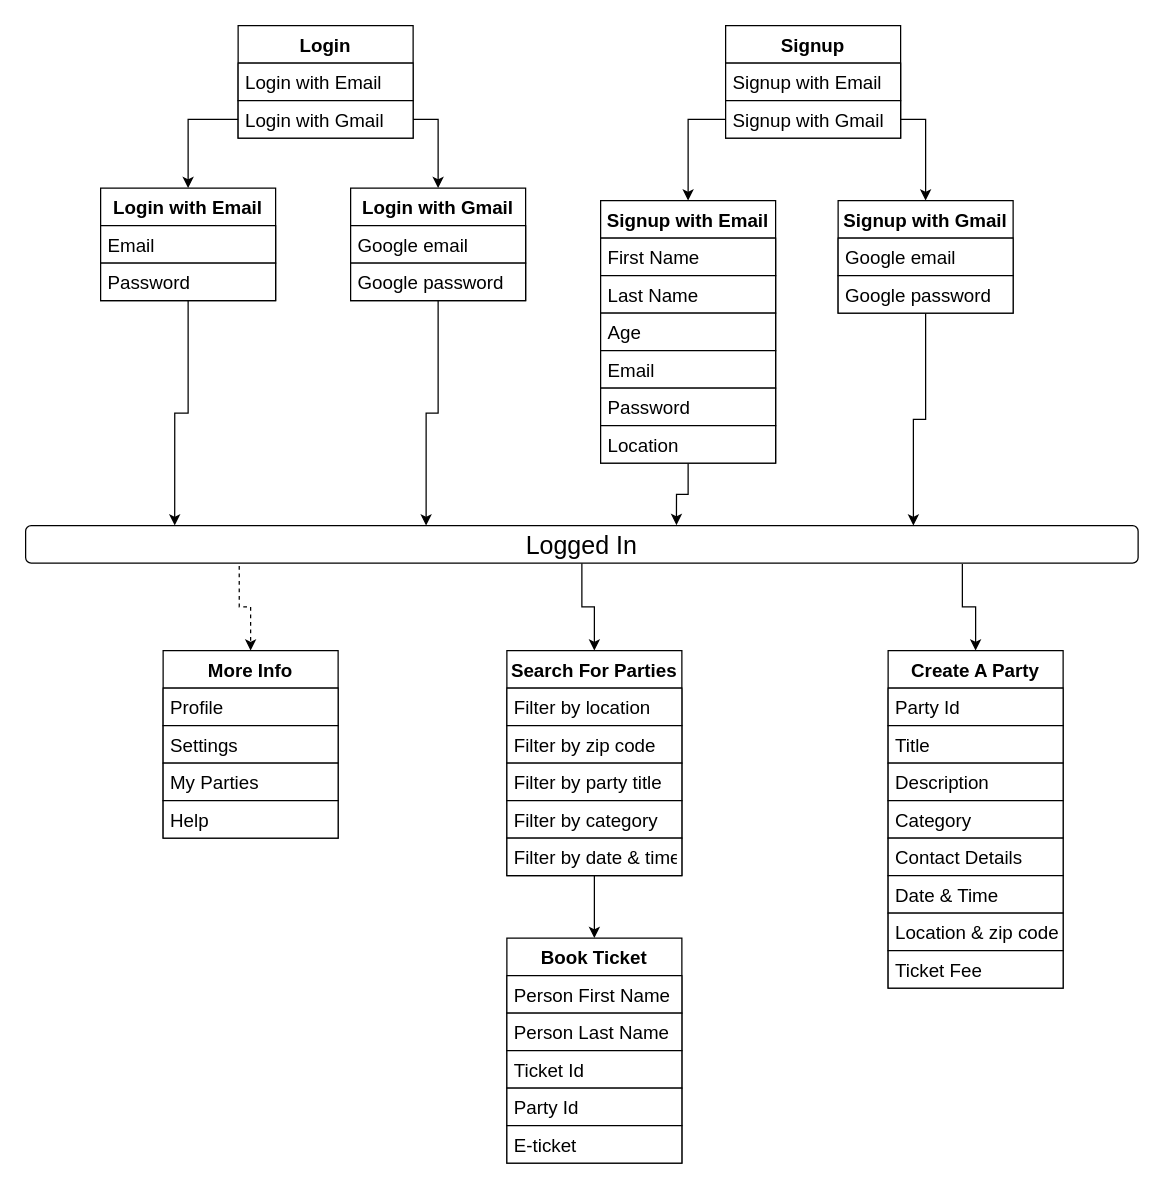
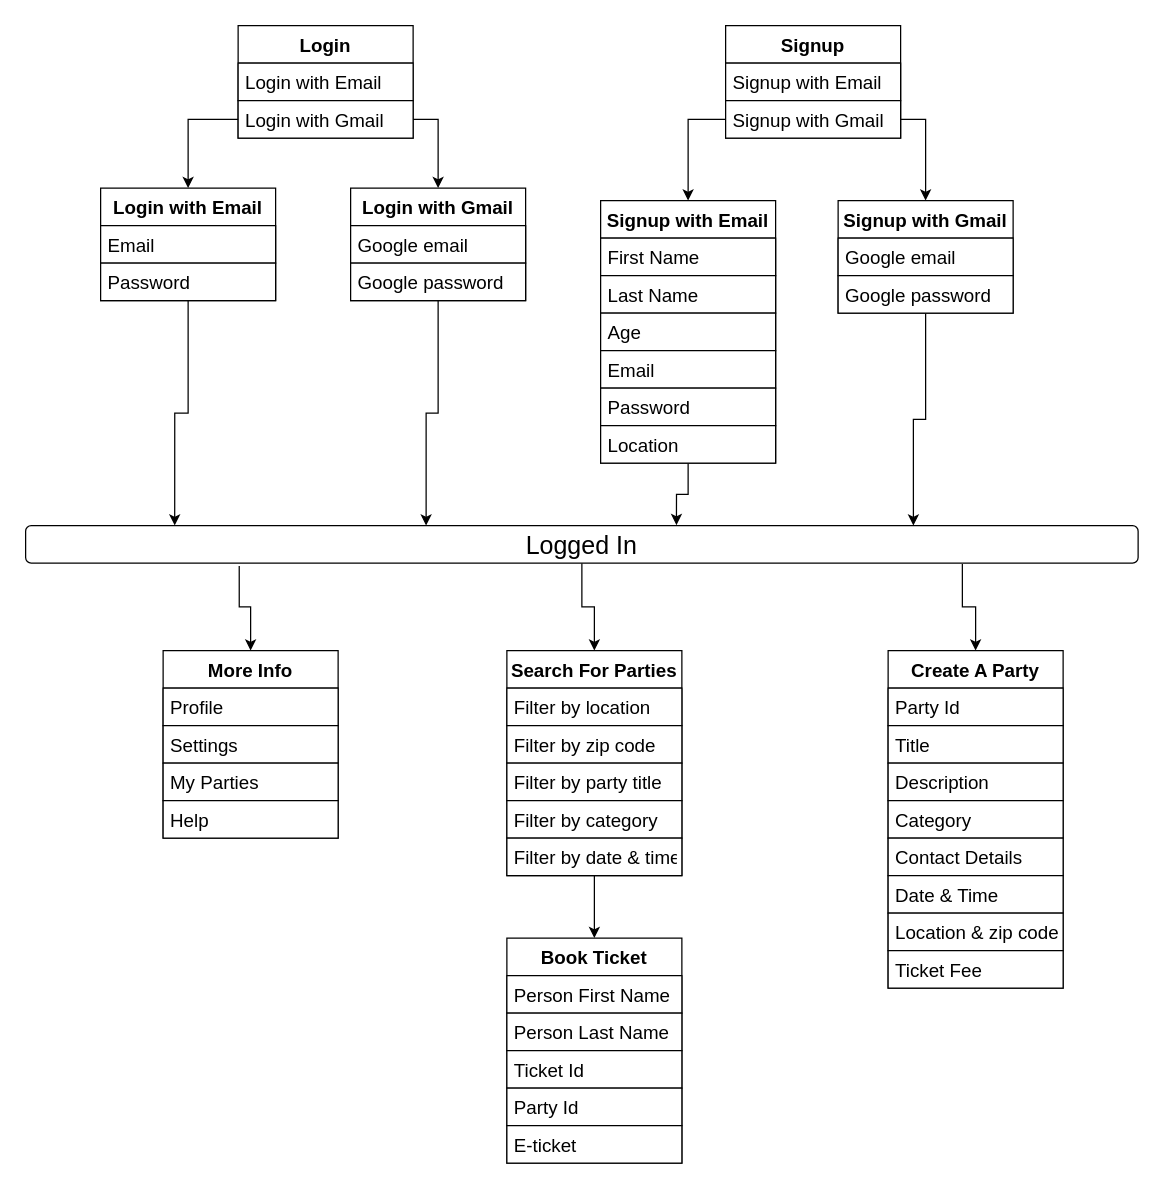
  <mxCell id="0" />
  <mxCell id="1" parent="0" />
  <mxCell id="2" value="Login" style="swimlane;fontStyle=1;childLayout=stackLayout;horizontal=1;startSize=30;horizontalStack=0;resizeParent=1;resizeParentMax=0;resizeLast=0;collapsible=1;marginBottom=0;fontSize=15;fontColor=default;fillColor=default;strokeColor=default;" vertex="1" parent="1"><mxGeometry x="190" y="20" width="140" height="90" as="geometry" /></mxCell>
  <mxCell id="3" value="Login with Email" style="text;strokeColor=default;fillColor=default;align=left;verticalAlign=middle;spacingLeft=4;spacingRight=4;overflow=hidden;points=[[0,0.5],[1,0.5]];portConstraint=eastwest;rotatable=0;fontSize=15;fontColor=default;" vertex="1" parent="2"><mxGeometry y="30" width="140" height="30" as="geometry" /></mxCell>
  <mxCell id="4" value="Login with Gmail" style="text;strokeColor=default;fillColor=default;align=left;verticalAlign=middle;spacingLeft=4;spacingRight=4;overflow=hidden;points=[[0,0.5],[1,0.5]];portConstraint=eastwest;rotatable=0;fontSize=15;fontColor=default;" vertex="1" parent="2"><mxGeometry y="60" width="140" height="30" as="geometry" /></mxCell>
  <mxCell id="5" value="Signup" style="swimlane;fontStyle=1;childLayout=stackLayout;horizontal=1;startSize=30;horizontalStack=0;resizeParent=1;resizeParentMax=0;resizeLast=0;collapsible=1;marginBottom=0;fontSize=15;fontColor=default;fillColor=default;strokeColor=default;" vertex="1" parent="1"><mxGeometry x="580" y="20" width="140" height="90" as="geometry" /></mxCell>
  <mxCell id="6" value="Signup with Email" style="text;strokeColor=default;fillColor=default;align=left;verticalAlign=middle;spacingLeft=4;spacingRight=4;overflow=hidden;points=[[0,0.5],[1,0.5]];portConstraint=eastwest;rotatable=0;fontSize=15;fontColor=default;" vertex="1" parent="5"><mxGeometry y="30" width="140" height="30" as="geometry" /></mxCell>
  <mxCell id="7" value="Signup with Gmail" style="text;strokeColor=default;fillColor=default;align=left;verticalAlign=middle;spacingLeft=4;spacingRight=4;overflow=hidden;points=[[0,0.5],[1,0.5]];portConstraint=eastwest;rotatable=0;fontSize=15;fontColor=default;" vertex="1" parent="5"><mxGeometry y="60" width="140" height="30" as="geometry" /></mxCell>
  <mxCell id="8" style="edgeStyle=orthogonalEdgeStyle;rounded=0;orthogonalLoop=1;jettySize=auto;html=1;exitX=0.5;exitY=1;exitDx=0;exitDy=0;entryX=0.134;entryY=-0.004;entryDx=0;entryDy=0;entryPerimeter=0;labelBackgroundColor=default;fontSize=20;fontColor=default;strokeColor=default;fillColor=default;" edge="1" parent="1" source="9" target="56"><mxGeometry relative="1" as="geometry" /></mxCell>
  <mxCell id="9" value="Login with Email" style="swimlane;fontStyle=1;childLayout=stackLayout;horizontal=1;startSize=30;horizontalStack=0;resizeParent=1;resizeParentMax=0;resizeLast=0;collapsible=1;marginBottom=0;fontSize=15;fontColor=default;fillColor=default;strokeColor=default;" vertex="1" parent="1"><mxGeometry x="80" y="150" width="140" height="90" as="geometry" /></mxCell>
  <mxCell id="10" value="Email" style="text;strokeColor=default;fillColor=default;align=left;verticalAlign=middle;spacingLeft=4;spacingRight=4;overflow=hidden;points=[[0,0.5],[1,0.5]];portConstraint=eastwest;rotatable=0;fontSize=15;fontColor=default;" vertex="1" parent="9"><mxGeometry y="30" width="140" height="30" as="geometry" /></mxCell>
  <mxCell id="11" value="Password" style="text;strokeColor=default;fillColor=default;align=left;verticalAlign=middle;spacingLeft=4;spacingRight=4;overflow=hidden;points=[[0,0.5],[1,0.5]];portConstraint=eastwest;rotatable=0;fontSize=15;fontColor=default;" vertex="1" parent="9"><mxGeometry y="60" width="140" height="30" as="geometry" /></mxCell>
  <mxCell id="12" style="edgeStyle=orthogonalEdgeStyle;rounded=0;orthogonalLoop=1;jettySize=auto;html=1;exitX=0.5;exitY=1;exitDx=0;exitDy=0;entryX=0.36;entryY=0;entryDx=0;entryDy=0;entryPerimeter=0;labelBackgroundColor=default;fontSize=20;fontColor=default;strokeColor=default;fillColor=default;" edge="1" parent="1" source="13" target="56"><mxGeometry relative="1" as="geometry" /></mxCell>
  <mxCell id="13" value="Login with Gmail" style="swimlane;fontStyle=1;childLayout=stackLayout;horizontal=1;startSize=30;horizontalStack=0;resizeParent=1;resizeParentMax=0;resizeLast=0;collapsible=1;marginBottom=0;fontSize=15;fontColor=default;fillColor=default;strokeColor=default;" vertex="1" parent="1"><mxGeometry x="280" y="150" width="140" height="90" as="geometry" /></mxCell>
  <mxCell id="14" value="Google email" style="text;strokeColor=default;fillColor=default;align=left;verticalAlign=middle;spacingLeft=4;spacingRight=4;overflow=hidden;points=[[0,0.5],[1,0.5]];portConstraint=eastwest;rotatable=0;fontSize=15;fontColor=default;" vertex="1" parent="13"><mxGeometry y="30" width="140" height="30" as="geometry" /></mxCell>
  <mxCell id="15" value="Google password" style="text;strokeColor=default;fillColor=default;align=left;verticalAlign=middle;spacingLeft=4;spacingRight=4;overflow=hidden;points=[[0,0.5],[1,0.5]];portConstraint=eastwest;rotatable=0;fontSize=15;fontColor=default;" vertex="1" parent="13"><mxGeometry y="60" width="140" height="30" as="geometry" /></mxCell>
  <mxCell id="16" style="edgeStyle=orthogonalEdgeStyle;rounded=0;orthogonalLoop=1;jettySize=auto;html=1;exitX=0;exitY=0.5;exitDx=0;exitDy=0;entryX=0.5;entryY=0;entryDx=0;entryDy=0;labelBackgroundColor=default;fontSize=15;fontColor=default;strokeColor=default;fillColor=default;" edge="1" parent="1" source="4" target="9"><mxGeometry relative="1" as="geometry" /></mxCell>
  <mxCell id="17" style="edgeStyle=orthogonalEdgeStyle;rounded=0;orthogonalLoop=1;jettySize=auto;html=1;exitX=1;exitY=0.5;exitDx=0;exitDy=0;entryX=0.5;entryY=0;entryDx=0;entryDy=0;labelBackgroundColor=default;fontSize=15;fontColor=default;strokeColor=default;fillColor=default;" edge="1" parent="1" source="4" target="13"><mxGeometry relative="1" as="geometry" /></mxCell>
  <mxCell id="18" style="edgeStyle=orthogonalEdgeStyle;rounded=0;orthogonalLoop=1;jettySize=auto;html=1;exitX=0;exitY=0.5;exitDx=0;exitDy=0;labelBackgroundColor=default;fontSize=15;fontColor=default;strokeColor=default;entryX=0.5;entryY=0;entryDx=0;entryDy=0;fillColor=default;" edge="1" parent="1" source="7" target="21"><mxGeometry relative="1" as="geometry"><mxPoint x="550" y="160" as="targetPoint" /></mxGeometry></mxCell>
  <mxCell id="19" style="edgeStyle=orthogonalEdgeStyle;rounded=0;orthogonalLoop=1;jettySize=auto;html=1;exitX=1;exitY=0.5;exitDx=0;exitDy=0;entryX=0.5;entryY=0;entryDx=0;entryDy=0;labelBackgroundColor=default;fontSize=15;fontColor=default;strokeColor=default;fillColor=default;" edge="1" parent="1" source="7" target="29"><mxGeometry relative="1" as="geometry"><mxPoint x="750" y="160" as="targetPoint" /></mxGeometry></mxCell>
  <mxCell id="20" style="edgeStyle=orthogonalEdgeStyle;rounded=0;orthogonalLoop=1;jettySize=auto;html=1;exitX=0.5;exitY=1;exitDx=0;exitDy=0;entryX=0.585;entryY=-0.013;entryDx=0;entryDy=0;entryPerimeter=0;labelBackgroundColor=default;fontSize=20;fontColor=default;strokeColor=default;fillColor=default;" edge="1" parent="1" source="21" target="56"><mxGeometry relative="1" as="geometry" /></mxCell>
  <mxCell id="21" value="Signup with Email" style="swimlane;fontStyle=1;childLayout=stackLayout;horizontal=1;startSize=30;horizontalStack=0;resizeParent=1;resizeParentMax=0;resizeLast=0;collapsible=1;marginBottom=0;fontSize=15;fontColor=default;fillColor=default;strokeColor=default;" vertex="1" parent="1"><mxGeometry x="480" y="160" width="140" height="210" as="geometry" /></mxCell>
  <mxCell id="22" value="First Name" style="text;strokeColor=default;fillColor=default;align=left;verticalAlign=middle;spacingLeft=4;spacingRight=4;overflow=hidden;points=[[0,0.5],[1,0.5]];portConstraint=eastwest;rotatable=0;fontSize=15;fontColor=default;" vertex="1" parent="21"><mxGeometry y="30" width="140" height="30" as="geometry" /></mxCell>
  <mxCell id="23" value="Last Name" style="text;strokeColor=default;fillColor=default;align=left;verticalAlign=middle;spacingLeft=4;spacingRight=4;overflow=hidden;points=[[0,0.5],[1,0.5]];portConstraint=eastwest;rotatable=0;fontSize=15;fontColor=default;" vertex="1" parent="21"><mxGeometry y="60" width="140" height="30" as="geometry" /></mxCell>
  <mxCell id="24" value="Age" style="text;strokeColor=default;fillColor=default;align=left;verticalAlign=middle;spacingLeft=4;spacingRight=4;overflow=hidden;points=[[0,0.5],[1,0.5]];portConstraint=eastwest;rotatable=0;fontSize=15;fontColor=default;" vertex="1" parent="21"><mxGeometry y="90" width="140" height="30" as="geometry" /></mxCell>
  <mxCell id="25" value="Email" style="text;strokeColor=default;fillColor=default;align=left;verticalAlign=middle;spacingLeft=4;spacingRight=4;overflow=hidden;points=[[0,0.5],[1,0.5]];portConstraint=eastwest;rotatable=0;fontSize=15;fontColor=default;" vertex="1" parent="21"><mxGeometry y="120" width="140" height="30" as="geometry" /></mxCell>
  <mxCell id="26" value="Password" style="text;strokeColor=default;fillColor=default;align=left;verticalAlign=middle;spacingLeft=4;spacingRight=4;overflow=hidden;points=[[0,0.5],[1,0.5]];portConstraint=eastwest;rotatable=0;fontSize=15;fontColor=default;" vertex="1" parent="21"><mxGeometry y="150" width="140" height="30" as="geometry" /></mxCell>
  <mxCell id="27" value="Location" style="text;strokeColor=default;fillColor=default;align=left;verticalAlign=middle;spacingLeft=4;spacingRight=4;overflow=hidden;points=[[0,0.5],[1,0.5]];portConstraint=eastwest;rotatable=0;fontSize=15;fontColor=default;" vertex="1" parent="21"><mxGeometry y="180" width="140" height="30" as="geometry" /></mxCell>
  <mxCell id="28" style="edgeStyle=orthogonalEdgeStyle;rounded=0;orthogonalLoop=1;jettySize=auto;html=1;exitX=0.5;exitY=1;exitDx=0;exitDy=0;entryX=0.798;entryY=0;entryDx=0;entryDy=0;entryPerimeter=0;labelBackgroundColor=default;fontSize=20;fontColor=default;strokeColor=default;fillColor=default;" edge="1" parent="1" source="29" target="56"><mxGeometry relative="1" as="geometry" /></mxCell>
  <mxCell id="29" value="Signup with Gmail" style="swimlane;fontStyle=1;childLayout=stackLayout;horizontal=1;startSize=30;horizontalStack=0;resizeParent=1;resizeParentMax=0;resizeLast=0;collapsible=1;marginBottom=0;fontSize=15;fontColor=default;fillColor=default;strokeColor=default;" vertex="1" parent="1"><mxGeometry x="670" y="160" width="140" height="90" as="geometry" /></mxCell>
  <mxCell id="30" value="Google email" style="text;strokeColor=default;fillColor=default;align=left;verticalAlign=middle;spacingLeft=4;spacingRight=4;overflow=hidden;points=[[0,0.5],[1,0.5]];portConstraint=eastwest;rotatable=0;fontSize=15;fontColor=default;" vertex="1" parent="29"><mxGeometry y="30" width="140" height="30" as="geometry" /></mxCell>
  <mxCell id="31" value="Google password" style="text;strokeColor=default;fillColor=default;align=left;verticalAlign=middle;spacingLeft=4;spacingRight=4;overflow=hidden;points=[[0,0.5],[1,0.5]];portConstraint=eastwest;rotatable=0;fontSize=15;fontColor=default;" vertex="1" parent="29"><mxGeometry y="60" width="140" height="30" as="geometry" /></mxCell>
  <mxCell id="32" style="edgeStyle=orthogonalEdgeStyle;rounded=0;orthogonalLoop=1;jettySize=auto;html=1;entryX=0.5;entryY=0;entryDx=0;entryDy=0;labelBackgroundColor=default;fontSize=20;fontColor=default;strokeColor=default;fillColor=default;" edge="1" parent="1" source="33" target="57"><mxGeometry relative="1" as="geometry" /></mxCell>
  <mxCell id="33" value="Search For Parties" style="swimlane;fontStyle=1;childLayout=stackLayout;horizontal=1;startSize=30;horizontalStack=0;resizeParent=1;resizeParentMax=0;resizeLast=0;collapsible=1;marginBottom=0;fontSize=15;fontColor=default;fillColor=default;strokeColor=default;" vertex="1" parent="1"><mxGeometry x="405" y="520" width="140" height="180" as="geometry" /></mxCell>
  <mxCell id="34" value="Filter by location" style="text;strokeColor=default;fillColor=default;align=left;verticalAlign=middle;spacingLeft=4;spacingRight=4;overflow=hidden;points=[[0,0.5],[1,0.5]];portConstraint=eastwest;rotatable=0;fontSize=15;fontColor=default;" vertex="1" parent="33"><mxGeometry y="30" width="140" height="30" as="geometry" /></mxCell>
  <mxCell id="35" value="Filter by zip code" style="text;strokeColor=default;fillColor=default;align=left;verticalAlign=middle;spacingLeft=4;spacingRight=4;overflow=hidden;points=[[0,0.5],[1,0.5]];portConstraint=eastwest;rotatable=0;fontSize=15;fontColor=default;" vertex="1" parent="33"><mxGeometry y="60" width="140" height="30" as="geometry" /></mxCell>
  <mxCell id="36" value="Filter by party title" style="text;strokeColor=default;fillColor=default;align=left;verticalAlign=middle;spacingLeft=4;spacingRight=4;overflow=hidden;points=[[0,0.5],[1,0.5]];portConstraint=eastwest;rotatable=0;fontSize=15;fontColor=default;" vertex="1" parent="33"><mxGeometry y="90" width="140" height="30" as="geometry" /></mxCell>
  <mxCell id="37" value="Filter by category" style="text;strokeColor=default;fillColor=default;align=left;verticalAlign=middle;spacingLeft=4;spacingRight=4;overflow=hidden;points=[[0,0.5],[1,0.5]];portConstraint=eastwest;rotatable=0;fontSize=15;fontColor=default;" vertex="1" parent="33"><mxGeometry y="120" width="140" height="30" as="geometry" /></mxCell>
  <mxCell id="38" value="Filter by date &amp; time" style="text;strokeColor=default;fillColor=default;align=left;verticalAlign=middle;spacingLeft=4;spacingRight=4;overflow=hidden;points=[[0,0.5],[1,0.5]];portConstraint=eastwest;rotatable=0;fontSize=15;fontColor=default;" vertex="1" parent="33"><mxGeometry y="150" width="140" height="30" as="geometry" /></mxCell>
  <mxCell id="39" value="Create A Party" style="swimlane;fontStyle=1;childLayout=stackLayout;horizontal=1;startSize=30;horizontalStack=0;resizeParent=1;resizeParentMax=0;resizeLast=0;collapsible=1;marginBottom=0;fontSize=15;fontColor=default;fillColor=default;strokeColor=default;" vertex="1" parent="1"><mxGeometry x="710" y="520" width="140" height="270" as="geometry" /></mxCell>
  <mxCell id="40" value="Party Id" style="text;strokeColor=default;fillColor=default;align=left;verticalAlign=middle;spacingLeft=4;spacingRight=4;overflow=hidden;points=[[0,0.5],[1,0.5]];portConstraint=eastwest;rotatable=0;fontSize=15;fontColor=default;" vertex="1" parent="39"><mxGeometry y="30" width="140" height="30" as="geometry" /></mxCell>
  <mxCell id="41" value="Title" style="text;strokeColor=default;fillColor=default;align=left;verticalAlign=middle;spacingLeft=4;spacingRight=4;overflow=hidden;points=[[0,0.5],[1,0.5]];portConstraint=eastwest;rotatable=0;fontSize=15;fontColor=default;" vertex="1" parent="39"><mxGeometry y="60" width="140" height="30" as="geometry" /></mxCell>
  <mxCell id="42" value="Description" style="text;strokeColor=default;fillColor=default;align=left;verticalAlign=middle;spacingLeft=4;spacingRight=4;overflow=hidden;points=[[0,0.5],[1,0.5]];portConstraint=eastwest;rotatable=0;fontSize=15;fontColor=default;" vertex="1" parent="39"><mxGeometry y="90" width="140" height="30" as="geometry" /></mxCell>
  <mxCell id="43" value="Category" style="text;strokeColor=default;fillColor=default;align=left;verticalAlign=middle;spacingLeft=4;spacingRight=4;overflow=hidden;points=[[0,0.5],[1,0.5]];portConstraint=eastwest;rotatable=0;fontSize=15;fontColor=default;" vertex="1" parent="39"><mxGeometry y="120" width="140" height="30" as="geometry" /></mxCell>
  <mxCell id="44" value="Contact Details" style="text;strokeColor=default;fillColor=default;align=left;verticalAlign=middle;spacingLeft=4;spacingRight=4;overflow=hidden;points=[[0,0.5],[1,0.5]];portConstraint=eastwest;rotatable=0;fontSize=15;fontColor=default;" vertex="1" parent="39"><mxGeometry y="150" width="140" height="30" as="geometry" /></mxCell>
  <mxCell id="45" value="Date &amp; Time" style="text;strokeColor=default;fillColor=default;align=left;verticalAlign=middle;spacingLeft=4;spacingRight=4;overflow=hidden;points=[[0,0.5],[1,0.5]];portConstraint=eastwest;rotatable=0;fontSize=15;fontColor=default;" vertex="1" parent="39"><mxGeometry y="180" width="140" height="30" as="geometry" /></mxCell>
  <mxCell id="46" value="Location &amp; zip code" style="text;strokeColor=default;fillColor=default;align=left;verticalAlign=middle;spacingLeft=4;spacingRight=4;overflow=hidden;points=[[0,0.5],[1,0.5]];portConstraint=eastwest;rotatable=0;fontSize=15;fontColor=default;" vertex="1" parent="39"><mxGeometry y="210" width="140" height="30" as="geometry" /></mxCell>
  <mxCell id="47" value="Ticket Fee" style="text;strokeColor=default;fillColor=default;align=left;verticalAlign=middle;spacingLeft=4;spacingRight=4;overflow=hidden;points=[[0,0.5],[1,0.5]];portConstraint=eastwest;rotatable=0;fontSize=15;fontColor=default;" vertex="1" parent="39"><mxGeometry y="240" width="140" height="30" as="geometry" /></mxCell>
  <mxCell id="48" value="More Info" style="swimlane;fontStyle=1;childLayout=stackLayout;horizontal=1;startSize=30;horizontalStack=0;resizeParent=1;resizeParentMax=0;resizeLast=0;collapsible=1;marginBottom=0;fontSize=15;fontColor=default;fillColor=default;strokeColor=default;" vertex="1" parent="1"><mxGeometry x="130" y="520" width="140" height="150" as="geometry" /></mxCell>
  <mxCell id="49" value="Profile" style="text;strokeColor=default;fillColor=default;align=left;verticalAlign=middle;spacingLeft=4;spacingRight=4;overflow=hidden;points=[[0,0.5],[1,0.5]];portConstraint=eastwest;rotatable=0;fontSize=15;fontColor=default;" vertex="1" parent="48"><mxGeometry y="30" width="140" height="30" as="geometry" /></mxCell>
  <mxCell id="50" value="Settings" style="text;strokeColor=default;fillColor=default;align=left;verticalAlign=middle;spacingLeft=4;spacingRight=4;overflow=hidden;points=[[0,0.5],[1,0.5]];portConstraint=eastwest;rotatable=0;fontSize=15;fontColor=default;" vertex="1" parent="48"><mxGeometry y="60" width="140" height="30" as="geometry" /></mxCell>
  <mxCell id="51" value="My Parties" style="text;strokeColor=default;fillColor=default;align=left;verticalAlign=middle;spacingLeft=4;spacingRight=4;overflow=hidden;points=[[0,0.5],[1,0.5]];portConstraint=eastwest;rotatable=0;fontSize=15;fontColor=default;" vertex="1" parent="48"><mxGeometry y="90" width="140" height="30" as="geometry" /></mxCell>
  <mxCell id="52" value="Help" style="text;strokeColor=default;fillColor=default;align=left;verticalAlign=middle;spacingLeft=4;spacingRight=4;overflow=hidden;points=[[0,0.5],[1,0.5]];portConstraint=eastwest;rotatable=0;fontSize=15;fontColor=default;" vertex="1" parent="48"><mxGeometry y="120" width="140" height="30" as="geometry" /></mxCell>
- <mxCell id="53" style="edgeStyle=orthogonalEdgeStyle;rounded=0;orthogonalLoop=1;jettySize=auto;html=1;exitX=0.192;exitY=1.074;exitDx=0;exitDy=0;labelBackgroundColor=default;fontSize=20;fontColor=default;strokeColor=default;fillColor=default;exitPerimeter=0;dashed=1;" edge="1" parent="1" source="56" target="48"><mxGeometry relative="1" as="geometry" /></mxCell>
+ <mxCell id="53" style="edgeStyle=orthogonalEdgeStyle;rounded=0;orthogonalLoop=1;jettySize=auto;html=1;exitX=0.192;exitY=1.074;exitDx=0;exitDy=0;labelBackgroundColor=default;fontSize=20;fontColor=default;strokeColor=default;fillColor=default;exitPerimeter=0;" edge="1" parent="1" source="56" target="48"><mxGeometry relative="1" as="geometry" /></mxCell>
  <mxCell id="54" style="edgeStyle=orthogonalEdgeStyle;rounded=0;orthogonalLoop=1;jettySize=auto;html=1;exitX=0.5;exitY=1;exitDx=0;exitDy=0;entryX=0.5;entryY=0;entryDx=0;entryDy=0;labelBackgroundColor=default;fontSize=20;fontColor=default;strokeColor=default;fillColor=default;" edge="1" parent="1" source="56" target="33"><mxGeometry relative="1" as="geometry" /></mxCell>
  <mxCell id="55" style="edgeStyle=orthogonalEdgeStyle;rounded=0;orthogonalLoop=1;jettySize=auto;html=1;exitX=0.842;exitY=1.026;exitDx=0;exitDy=0;entryX=0.5;entryY=0;entryDx=0;entryDy=0;labelBackgroundColor=default;fontSize=20;fontColor=default;strokeColor=default;fillColor=default;exitPerimeter=0;" edge="1" parent="1" source="56" target="39"><mxGeometry relative="1" as="geometry" /></mxCell>
  <mxCell id="56" value="Logged In" style="rounded=1;whiteSpace=wrap;html=1;fontSize=20;fillColor=default;strokeColor=default;fontColor=default;" vertex="1" parent="1"><mxGeometry x="20" y="420" width="890" height="30" as="geometry" /></mxCell>
  <mxCell id="57" value="Book Ticket" style="swimlane;fontStyle=1;childLayout=stackLayout;horizontal=1;startSize=30;horizontalStack=0;resizeParent=1;resizeParentMax=0;resizeLast=0;collapsible=1;marginBottom=0;fontSize=15;fontColor=default;fillColor=default;strokeColor=default;" vertex="1" parent="1"><mxGeometry x="405" y="750" width="140" height="180" as="geometry" /></mxCell>
  <mxCell id="58" value="Person First Name" style="text;strokeColor=default;fillColor=default;align=left;verticalAlign=middle;spacingLeft=4;spacingRight=4;overflow=hidden;points=[[0,0.5],[1,0.5]];portConstraint=eastwest;rotatable=0;fontSize=15;fontColor=default;" vertex="1" parent="57"><mxGeometry y="30" width="140" height="30" as="geometry" /></mxCell>
  <mxCell id="59" value="Person Last Name" style="text;strokeColor=default;fillColor=default;align=left;verticalAlign=middle;spacingLeft=4;spacingRight=4;overflow=hidden;points=[[0,0.5],[1,0.5]];portConstraint=eastwest;rotatable=0;fontSize=15;fontColor=default;" vertex="1" parent="57"><mxGeometry y="60" width="140" height="30" as="geometry" /></mxCell>
  <mxCell id="60" value="Ticket Id" style="text;strokeColor=default;fillColor=default;align=left;verticalAlign=middle;spacingLeft=4;spacingRight=4;overflow=hidden;points=[[0,0.5],[1,0.5]];portConstraint=eastwest;rotatable=0;fontSize=15;fontColor=default;" vertex="1" parent="57"><mxGeometry y="90" width="140" height="30" as="geometry" /></mxCell>
  <mxCell id="61" value="Party Id" style="text;strokeColor=default;fillColor=default;align=left;verticalAlign=middle;spacingLeft=4;spacingRight=4;overflow=hidden;points=[[0,0.5],[1,0.5]];portConstraint=eastwest;rotatable=0;fontSize=15;fontColor=default;" vertex="1" parent="57"><mxGeometry y="120" width="140" height="30" as="geometry" /></mxCell>
  <mxCell id="62" value="E-ticket" style="text;strokeColor=default;fillColor=default;align=left;verticalAlign=middle;spacingLeft=4;spacingRight=4;overflow=hidden;points=[[0,0.5],[1,0.5]];portConstraint=eastwest;rotatable=0;fontSize=15;fontColor=default;" vertex="1" parent="57"><mxGeometry y="150" width="140" height="30" as="geometry" /></mxCell>
